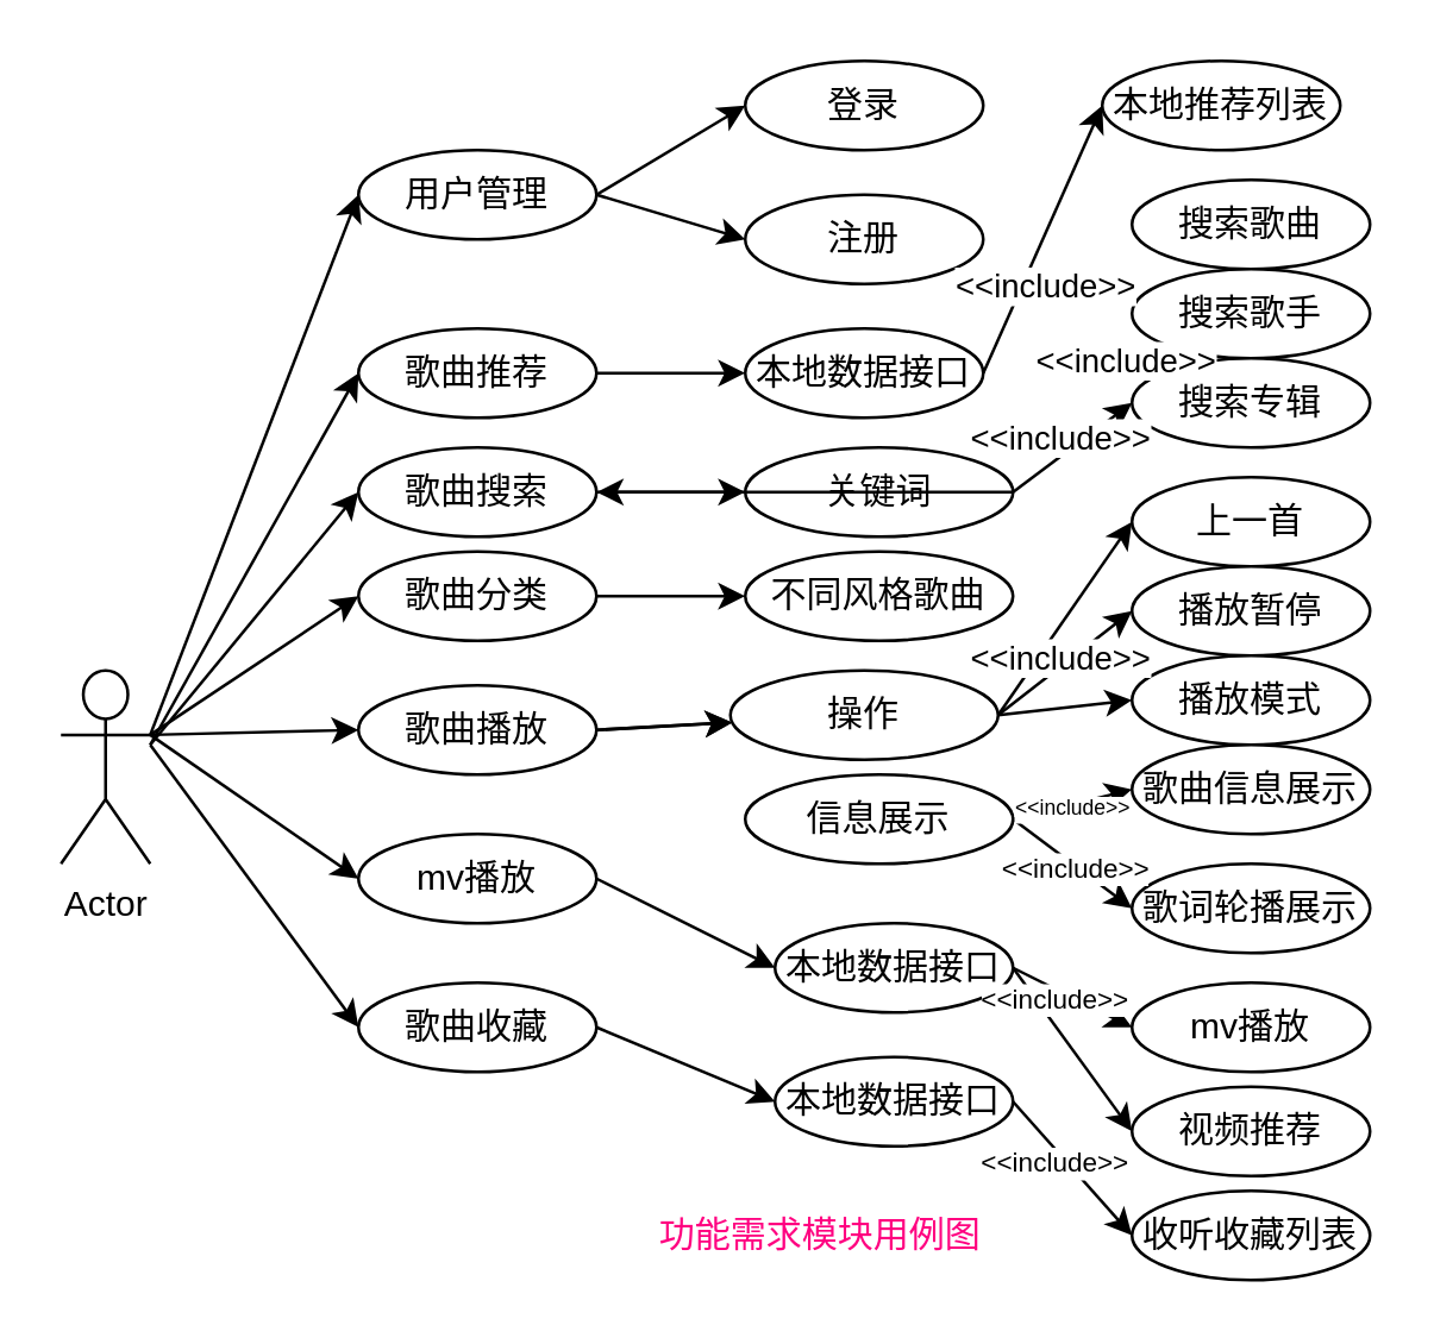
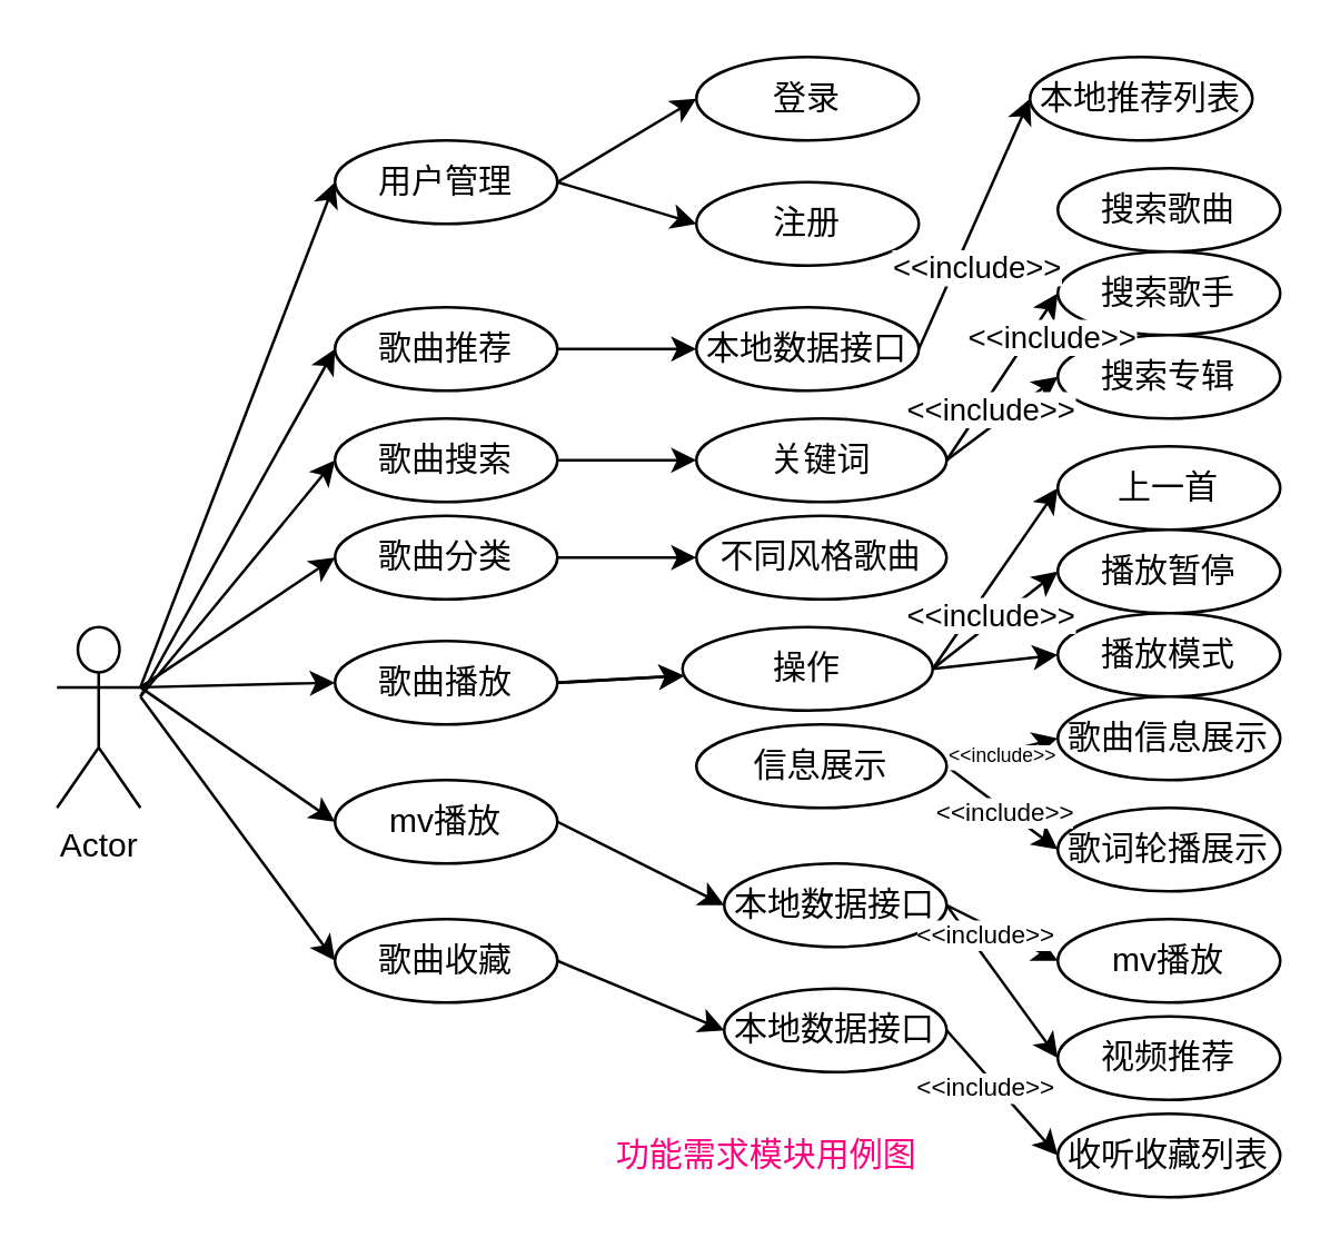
  <mxCell id="0" />
  <mxCell id="1" parent="0" />
  <mxCell id="2" value="Actor" style="shape=umlActor;verticalLabelPosition=bottom;verticalAlign=top;html=1;outlineConnect=0;strokeColor=#000000;" vertex="1" parent="1"><mxGeometry x="20" y="225" width="30" height="65" as="geometry" /></mxCell>
  <mxCell id="3" value="" style="endArrow=classic;html=1;strokeColor=#000000;entryX=0;entryY=0.5;entryDx=0;entryDy=0;exitX=1;exitY=0.333;exitDx=0;exitDy=0;exitPerimeter=0;" edge="1" parent="1" source="2" target="4"><mxGeometry width="50" height="50" relative="1" as="geometry"><mxPoint x="50" y="230" as="sourcePoint" /><mxPoint x="120" y="110" as="targetPoint" /></mxGeometry></mxCell>
  <mxCell id="4" value="&lt;font color=&quot;#000000&quot;&gt;用户管理&lt;/font&gt;" style="ellipse;whiteSpace=wrap;html=1;strokeColor=#000000;fillColor=#FFFFFF;" vertex="1" parent="1"><mxGeometry x="120" y="50" width="80" height="30" as="geometry" /></mxCell>
  <mxCell id="5" value="" style="endArrow=classic;html=1;strokeColor=#000000;entryX=0;entryY=0.5;entryDx=0;entryDy=0;exitX=1;exitY=0.5;exitDx=0;exitDy=0;" edge="1" parent="1" source="4" target="6"><mxGeometry width="50" height="50" relative="1" as="geometry"><mxPoint x="200" y="80" as="sourcePoint" /><mxPoint x="250" y="45" as="targetPoint" /></mxGeometry></mxCell>
  <mxCell id="6" value="&lt;font color=&quot;#000000&quot;&gt;登录&lt;/font&gt;" style="ellipse;whiteSpace=wrap;html=1;strokeColor=#000000;fillColor=#FFFFFF;" vertex="1" parent="1"><mxGeometry x="250" y="20" width="80" height="30" as="geometry" /></mxCell>
  <mxCell id="7" value="" style="endArrow=classic;html=1;strokeColor=#000000;exitX=1;exitY=0.5;exitDx=0;exitDy=0;entryX=0;entryY=0.5;entryDx=0;entryDy=0;" edge="1" parent="1" source="4" target="8"><mxGeometry width="50" height="50" relative="1" as="geometry"><mxPoint x="210" y="90" as="sourcePoint" /><mxPoint x="250" y="100" as="targetPoint" /></mxGeometry></mxCell>
  <mxCell id="8" value="&lt;font color=&quot;#000000&quot;&gt;注册&lt;/font&gt;" style="ellipse;whiteSpace=wrap;html=1;strokeColor=#000000;fillColor=#FFFFFF;" vertex="1" parent="1"><mxGeometry x="250" y="65" width="80" height="30" as="geometry" /></mxCell>
  <mxCell id="9" value="" style="endArrow=classic;html=1;strokeColor=#000000;entryX=0;entryY=0.5;entryDx=0;entryDy=0;" edge="1" parent="1" target="10"><mxGeometry width="50" height="50" relative="1" as="geometry"><mxPoint x="50" y="250" as="sourcePoint" /><mxPoint x="120" y="150" as="targetPoint" /></mxGeometry></mxCell>
  <mxCell id="10" value="&lt;font color=&quot;#000000&quot;&gt;歌曲推荐&lt;/font&gt;" style="ellipse;whiteSpace=wrap;html=1;strokeColor=#000000;fillColor=#FFFFFF;" vertex="1" parent="1"><mxGeometry x="120" y="110" width="80" height="30" as="geometry" /></mxCell>
  <mxCell id="11" value="" style="endArrow=classic;html=1;strokeColor=#000000;exitX=1;exitY=0.5;exitDx=0;exitDy=0;" edge="1" parent="1" source="10"><mxGeometry width="50" height="50" relative="1" as="geometry"><mxPoint x="200" y="120" as="sourcePoint" /><mxPoint x="250" y="125" as="targetPoint" /></mxGeometry></mxCell>
  <mxCell id="12" value="&lt;font color=&quot;#000000&quot;&gt;本地数据接口&lt;/font&gt;" style="ellipse;whiteSpace=wrap;html=1;strokeColor=#000000;fillColor=#FFFFFF;" vertex="1" parent="1"><mxGeometry x="250" y="110" width="80" height="30" as="geometry" /></mxCell>
  <mxCell id="13" value="" style="endArrow=classic;html=1;strokeColor=#000000;entryX=0;entryY=0.5;entryDx=0;entryDy=0;" edge="1" parent="1" target="14"><mxGeometry width="50" height="50" relative="1" as="geometry"><mxPoint x="50" y="250" as="sourcePoint" /><mxPoint x="120" y="200" as="targetPoint" /></mxGeometry></mxCell>
  <mxCell id="14" value="&lt;font color=&quot;#000000&quot;&gt;歌曲搜索&lt;/font&gt;" style="ellipse;whiteSpace=wrap;html=1;strokeColor=#000000;fillColor=#FFFFFF;" vertex="1" parent="1"><mxGeometry x="120" y="150" width="80" height="30" as="geometry" /></mxCell>
  <mxCell id="15" value="" style="endArrow=classic;html=1;strokeColor=#000000;exitX=1;exitY=0.5;exitDx=0;exitDy=0;" edge="1" parent="1" source="14"><mxGeometry width="50" height="50" relative="1" as="geometry"><mxPoint x="200" y="165" as="sourcePoint" /><mxPoint x="250" y="165" as="targetPoint" /></mxGeometry></mxCell>
  <mxCell id="16" value="&lt;font color=&quot;#000000&quot;&gt;关键词&lt;/font&gt;" style="ellipse;whiteSpace=wrap;html=1;strokeColor=#000000;fillColor=#FFFFFF;" vertex="1" parent="1"><mxGeometry x="250" y="150" width="90" height="30" as="geometry" /></mxCell>
  <mxCell id="17" value="&lt;font color=&quot;#000000&quot;&gt;搜索歌曲&lt;/font&gt;" style="ellipse;whiteSpace=wrap;html=1;strokeColor=#000000;fillColor=#FFFFFF;" vertex="1" parent="1"><mxGeometry x="380" y="60" width="80" height="30" as="geometry" /></mxCell>
- <mxCell id="18" value="" style="endArrow=classic;html=1;strokeColor=#000000;exitX=1;exitY=0.5;exitDx=0;exitDy=0;" edge="1" parent="1" target="14" source="16"><mxGeometry width="50" height="50" relative="1" as="geometry"><mxPoint x="340" y="220" as="sourcePoint" /><mxPoint x="380" y="195" as="targetPoint" /></mxGeometry></mxCell>
+ <mxCell id="18" value="" style="endArrow=classic;html=1;strokeColor=#000000;exitX=1;exitY=0.5;exitDx=0;exitDy=0;entryX=0;entryY=0.5;entryDx=0;entryDy=0;" edge="1" parent="1" target="19" source="16"><mxGeometry width="50" height="50" relative="1" as="geometry"><mxPoint x="340" y="220" as="sourcePoint" /><mxPoint x="380" y="195" as="targetPoint" /></mxGeometry></mxCell>
  <mxCell id="19" value="&lt;font color=&quot;#000000&quot;&gt;搜索歌手&lt;/font&gt;" style="ellipse;whiteSpace=wrap;html=1;strokeColor=#000000;fillColor=#FFFFFF;" vertex="1" parent="1"><mxGeometry x="380" y="90" width="80" height="30" as="geometry" /></mxCell>
  <mxCell id="20" value="" style="endArrow=classic;html=1;strokeColor=#000000;exitX=1;exitY=0.5;exitDx=0;exitDy=0;entryX=0;entryY=0.5;entryDx=0;entryDy=0;" edge="1" parent="1" target="21" source="16"><mxGeometry width="50" height="50" relative="1" as="geometry"><mxPoint x="340" y="247.5" as="sourcePoint" /><mxPoint x="380" y="222.5" as="targetPoint" /></mxGeometry></mxCell>
  <mxCell id="21" value="&lt;font color=&quot;#000000&quot;&gt;搜索专辑&lt;/font&gt;" style="ellipse;whiteSpace=wrap;html=1;strokeColor=#000000;fillColor=#FFFFFF;" vertex="1" parent="1"><mxGeometry x="380" y="120" width="80" height="30" as="geometry" /></mxCell>
  <mxCell id="22" value="" style="endArrow=classic;html=1;strokeColor=#000000;entryX=0;entryY=0.5;entryDx=0;entryDy=0;exitX=1;exitY=0.5;exitDx=0;exitDy=0;" edge="1" parent="1" target="24" source="12"><mxGeometry width="50" height="50" relative="1" as="geometry"><mxPoint x="330" y="140" as="sourcePoint" /><mxPoint x="370" y="115" as="targetPoint" /></mxGeometry></mxCell>
  <mxCell id="23" value="&amp;lt;&amp;lt;include&amp;gt;&amp;gt;" style="edgeLabel;html=1;align=center;verticalAlign=middle;resizable=0;points=[];fontColor=#000000;labelBackgroundColor=#FFFFFF;" vertex="1" connectable="0" parent="22"><mxGeometry x="-0.209" y="-2" relative="1" as="geometry"><mxPoint x="3" y="5" as="offset" /></mxGeometry></mxCell>
  <mxCell id="24" value="&lt;font color=&quot;#000000&quot;&gt;本地推荐列表&lt;/font&gt;" style="ellipse;whiteSpace=wrap;html=1;strokeColor=#000000;fillColor=#FFFFFF;" vertex="1" parent="1"><mxGeometry x="370" y="20" width="80" height="30" as="geometry" /></mxCell>
  <mxCell id="25" value="" style="endArrow=classic;html=1;strokeColor=#000000;entryX=0;entryY=0.5;entryDx=0;entryDy=0;exitX=1;exitY=0.333;exitDx=0;exitDy=0;exitPerimeter=0;" edge="1" parent="1" target="27" source="2"><mxGeometry width="50" height="50" relative="1" as="geometry"><mxPoint x="60" y="265" as="sourcePoint" /><mxPoint x="120" y="235" as="targetPoint" /></mxGeometry></mxCell>
  <mxCell id="26" value="" style="edgeStyle=none;html=1;fontColor=#000000;strokeColor=#000000;" edge="1" parent="1" source="27" target="28"><mxGeometry relative="1" as="geometry" /></mxCell>
  <mxCell id="27" value="&lt;font color=&quot;#000000&quot;&gt;歌曲分类&lt;/font&gt;" style="ellipse;whiteSpace=wrap;html=1;strokeColor=#000000;fillColor=#FFFFFF;" vertex="1" parent="1"><mxGeometry x="120" y="185" width="80" height="30" as="geometry" /></mxCell>
  <mxCell id="28" value="&lt;font color=&quot;#000000&quot;&gt;不同风格歌曲&lt;/font&gt;" style="ellipse;whiteSpace=wrap;html=1;strokeColor=#000000;fillColor=#FFFFFF;" vertex="1" parent="1"><mxGeometry x="250" y="185" width="90" height="30" as="geometry" /></mxCell>
  <mxCell id="29" value="" style="endArrow=classic;html=1;strokeColor=#000000;entryX=0;entryY=0.5;entryDx=0;entryDy=0;exitX=1;exitY=0.333;exitDx=0;exitDy=0;exitPerimeter=0;" edge="1" parent="1" source="2" target="30"><mxGeometry width="50" height="50" relative="1" as="geometry"><mxPoint x="60" y="230" as="sourcePoint" /><mxPoint x="120" y="260" as="targetPoint" /></mxGeometry></mxCell>
  <mxCell id="30" value="&lt;font color=&quot;#000000&quot;&gt;歌曲播放&lt;/font&gt;" style="ellipse;whiteSpace=wrap;html=1;strokeColor=#000000;fillColor=#FFFFFF;" vertex="1" parent="1"><mxGeometry x="120" y="230" width="80" height="30" as="geometry" /></mxCell>
  <mxCell id="31" value="" style="edgeStyle=none;html=1;fontColor=#000000;strokeColor=#000000;" edge="1" parent="1" target="32"><mxGeometry relative="1" as="geometry"><mxPoint x="200" y="245" as="sourcePoint" /></mxGeometry></mxCell>
  <mxCell id="32" value="&lt;font color=&quot;#000000&quot;&gt;操作&lt;/font&gt;" style="ellipse;whiteSpace=wrap;html=1;strokeColor=#000000;fillColor=#FFFFFF;" vertex="1" parent="1"><mxGeometry x="245" y="225" width="90" height="30" as="geometry" /></mxCell>
  <mxCell id="33" value="" style="endArrow=classic;html=1;strokeColor=#000000;exitX=1;exitY=0.5;exitDx=0;exitDy=0;entryX=0;entryY=0.5;entryDx=0;entryDy=0;" edge="1" parent="1" target="34" source="32"><mxGeometry width="50" height="50" relative="1" as="geometry"><mxPoint x="340" y="260" as="sourcePoint" /><mxPoint x="380" y="235" as="targetPoint" /></mxGeometry></mxCell>
  <mxCell id="34" value="&lt;font color=&quot;#000000&quot;&gt;上一首&lt;/font&gt;" style="ellipse;whiteSpace=wrap;html=1;strokeColor=#000000;fillColor=#FFFFFF;" vertex="1" parent="1"><mxGeometry x="380" y="160" width="80" height="30" as="geometry" /></mxCell>
  <mxCell id="35" value="" style="endArrow=classic;html=1;strokeColor=#000000;exitX=1;exitY=0.5;exitDx=0;exitDy=0;entryX=0;entryY=0.5;entryDx=0;entryDy=0;" edge="1" parent="1" target="36" source="32"><mxGeometry width="50" height="50" relative="1" as="geometry"><mxPoint x="340" y="260" as="sourcePoint" /><mxPoint x="380" y="275" as="targetPoint" /></mxGeometry></mxCell>
  <mxCell id="36" value="&lt;font color=&quot;#000000&quot;&gt;播放暂停&lt;/font&gt;" style="ellipse;whiteSpace=wrap;html=1;strokeColor=#000000;fillColor=#FFFFFF;" vertex="1" parent="1"><mxGeometry x="380" y="190" width="80" height="30" as="geometry" /></mxCell>
  <mxCell id="37" value="" style="endArrow=classic;html=1;strokeColor=#000000;exitX=1;exitY=0.5;exitDx=0;exitDy=0;entryX=0;entryY=0.5;entryDx=0;entryDy=0;" edge="1" parent="1" target="38" source="32"><mxGeometry width="50" height="50" relative="1" as="geometry"><mxPoint x="340" y="260" as="sourcePoint" /><mxPoint x="380" y="302.5" as="targetPoint" /></mxGeometry></mxCell>
  <mxCell id="38" value="&lt;font color=&quot;#000000&quot;&gt;播放模式&lt;/font&gt;" style="ellipse;whiteSpace=wrap;html=1;strokeColor=#000000;fillColor=#FFFFFF;" vertex="1" parent="1"><mxGeometry x="380" y="220" width="80" height="30" as="geometry" /></mxCell>
  <mxCell id="39" value="" style="edgeStyle=none;html=1;fontColor=#000000;strokeColor=#000000;exitX=1;exitY=0.5;exitDx=0;exitDy=0;" edge="1" parent="1" target="32" source="30"><mxGeometry relative="1" as="geometry"><mxPoint x="200" y="335" as="sourcePoint" /></mxGeometry></mxCell>
  <mxCell id="40" value="&lt;font color=&quot;#000000&quot;&gt;信息展示&lt;/font&gt;" style="ellipse;whiteSpace=wrap;html=1;strokeColor=#000000;fillColor=#FFFFFF;" vertex="1" parent="1"><mxGeometry x="250" y="260" width="90" height="30" as="geometry" /></mxCell>
  <mxCell id="41" value="" style="endArrow=classic;html=1;strokeColor=#000000;exitX=1;exitY=0.5;exitDx=0;exitDy=0;entryX=0;entryY=0.5;entryDx=0;entryDy=0;" edge="1" parent="1" target="42" source="40"><mxGeometry width="50" height="50" relative="1" as="geometry"><mxPoint x="340" y="350" as="sourcePoint" /><mxPoint x="380" y="325" as="targetPoint" /></mxGeometry></mxCell>
  <mxCell id="42" value="&lt;font color=&quot;#000000&quot;&gt;歌曲信息展示&lt;/font&gt;" style="ellipse;whiteSpace=wrap;html=1;strokeColor=#000000;fillColor=#FFFFFF;" vertex="1" parent="1"><mxGeometry x="380" y="250" width="80" height="30" as="geometry" /></mxCell>
  <mxCell id="43" value="" style="endArrow=classic;html=1;strokeColor=#000000;exitX=1;exitY=0.5;exitDx=0;exitDy=0;entryX=0;entryY=0.5;entryDx=0;entryDy=0;" edge="1" parent="1" target="44" source="40"><mxGeometry width="50" height="50" relative="1" as="geometry"><mxPoint x="340" y="350" as="sourcePoint" /><mxPoint x="380" y="370" as="targetPoint" /></mxGeometry></mxCell>
  <mxCell id="44" value="&lt;font color=&quot;#000000&quot;&gt;歌词轮播展示&lt;/font&gt;" style="ellipse;whiteSpace=wrap;html=1;strokeColor=#000000;fillColor=#FFFFFF;" vertex="1" parent="1"><mxGeometry x="380" y="290" width="80" height="30" as="geometry" /></mxCell>
  <mxCell id="45" value="" style="endArrow=classic;html=1;strokeColor=#000000;entryX=0;entryY=0.5;entryDx=0;entryDy=0;exitX=1;exitY=0.333;exitDx=0;exitDy=0;exitPerimeter=0;" edge="1" parent="1" target="46" source="2"><mxGeometry width="50" height="50" relative="1" as="geometry"><mxPoint x="50" y="296.667" as="sourcePoint" /><mxPoint x="120" y="310" as="targetPoint" /></mxGeometry></mxCell>
  <mxCell id="46" value="&lt;font color=&quot;#000000&quot;&gt;mv播放&lt;/font&gt;" style="ellipse;whiteSpace=wrap;html=1;strokeColor=#000000;fillColor=#FFFFFF;" vertex="1" parent="1"><mxGeometry x="120" y="280" width="80" height="30" as="geometry" /></mxCell>
  <mxCell id="47" value="" style="endArrow=classic;html=1;strokeColor=#000000;exitX=1;exitY=0.5;exitDx=0;exitDy=0;entryX=0;entryY=0.5;entryDx=0;entryDy=0;" edge="1" parent="1" source="46" target="48"><mxGeometry width="50" height="50" relative="1" as="geometry"><mxPoint x="210" y="335" as="sourcePoint" /><mxPoint x="260" y="335" as="targetPoint" /></mxGeometry></mxCell>
  <mxCell id="48" value="&lt;font color=&quot;#000000&quot;&gt;本地数据接口&lt;/font&gt;" style="ellipse;whiteSpace=wrap;html=1;strokeColor=#000000;fillColor=#FFFFFF;" vertex="1" parent="1"><mxGeometry x="260" y="310" width="80" height="30" as="geometry" /></mxCell>
  <mxCell id="49" value="" style="endArrow=classic;html=1;strokeColor=#000000;exitX=1;exitY=0.5;exitDx=0;exitDy=0;entryX=0;entryY=0.5;entryDx=0;entryDy=0;" edge="1" parent="1" target="50" source="48"><mxGeometry width="50" height="50" relative="1" as="geometry"><mxPoint x="340" y="345" as="sourcePoint" /><mxPoint x="380" y="410" as="targetPoint" /></mxGeometry></mxCell>
  <mxCell id="50" value="&lt;font color=&quot;#000000&quot;&gt;mv播放&lt;/font&gt;" style="ellipse;whiteSpace=wrap;html=1;strokeColor=#000000;fillColor=#FFFFFF;" vertex="1" parent="1"><mxGeometry x="380" y="330" width="80" height="30" as="geometry" /></mxCell>
  <mxCell id="51" value="" style="endArrow=classic;html=1;strokeColor=#000000;exitX=1;exitY=0.5;exitDx=0;exitDy=0;entryX=0;entryY=0.5;entryDx=0;entryDy=0;" edge="1" parent="1" target="52" source="48"><mxGeometry width="50" height="50" relative="1" as="geometry"><mxPoint x="340" y="385" as="sourcePoint" /><mxPoint x="380" y="445" as="targetPoint" /></mxGeometry></mxCell>
  <mxCell id="52" value="&lt;font color=&quot;#000000&quot;&gt;视频推荐&lt;/font&gt;" style="ellipse;whiteSpace=wrap;html=1;strokeColor=#000000;fillColor=#FFFFFF;" vertex="1" parent="1"><mxGeometry x="380" y="365" width="80" height="30" as="geometry" /></mxCell>
  <mxCell id="53" value="" style="endArrow=classic;html=1;strokeColor=#000000;entryX=0;entryY=0.5;entryDx=0;entryDy=0;" edge="1" parent="1" target="54"><mxGeometry width="50" height="50" relative="1" as="geometry"><mxPoint x="50" y="250" as="sourcePoint" /><mxPoint x="120" y="360" as="targetPoint" /></mxGeometry></mxCell>
  <mxCell id="54" value="&lt;font color=&quot;#000000&quot;&gt;歌曲收藏&lt;/font&gt;" style="ellipse;whiteSpace=wrap;html=1;strokeColor=#000000;fillColor=#FFFFFF;" vertex="1" parent="1"><mxGeometry x="120" y="330" width="80" height="30" as="geometry" /></mxCell>
  <mxCell id="55" value="" style="endArrow=classic;html=1;strokeColor=#000000;exitX=1;exitY=0.5;exitDx=0;exitDy=0;" edge="1" parent="1" source="54"><mxGeometry width="50" height="50" relative="1" as="geometry"><mxPoint x="200" y="330" as="sourcePoint" /><mxPoint x="260" y="370" as="targetPoint" /></mxGeometry></mxCell>
  <mxCell id="56" value="&lt;font color=&quot;#000000&quot;&gt;本地数据接口&lt;/font&gt;" style="ellipse;whiteSpace=wrap;html=1;strokeColor=#000000;fillColor=#FFFFFF;" vertex="1" parent="1"><mxGeometry x="260" y="355" width="80" height="30" as="geometry" /></mxCell>
  <mxCell id="57" value="" style="endArrow=classic;html=1;strokeColor=#000000;entryX=0;entryY=0.5;entryDx=0;entryDy=0;" edge="1" parent="1" target="58"><mxGeometry width="50" height="50" relative="1" as="geometry"><mxPoint x="340" y="370" as="sourcePoint" /><mxPoint x="380" y="480" as="targetPoint" /></mxGeometry></mxCell>
  <mxCell id="58" value="&lt;font color=&quot;#000000&quot;&gt;收听收藏列表&lt;/font&gt;" style="ellipse;whiteSpace=wrap;html=1;strokeColor=#000000;fillColor=#FFFFFF;" vertex="1" parent="1"><mxGeometry x="380" y="400" width="80" height="30" as="geometry" /></mxCell>
  <mxCell id="59" value="功能需求模块用例图" style="text;html=1;align=center;verticalAlign=middle;resizable=0;points=[];autosize=1;fontColor=#FF0080;" vertex="1" parent="1"><mxGeometry x="215" y="405" width="120" height="20" as="geometry" /></mxCell>
  <mxCell id="60" value="&amp;lt;&amp;lt;include&amp;gt;&amp;gt;" style="edgeLabel;html=1;align=center;verticalAlign=middle;resizable=0;points=[];fontColor=#000000;labelBackgroundColor=#FFFFFF;" vertex="1" connectable="0" parent="1"><mxGeometry x="355.997" y="146.004" as="geometry" /></mxCell>
  <mxCell id="61" value="&amp;lt;&amp;lt;include&amp;gt;&amp;gt;" style="edgeLabel;html=1;align=center;verticalAlign=middle;resizable=0;points=[];fontColor=#000000;labelBackgroundColor=#FFFFFF;" vertex="1" connectable="0" parent="1"><mxGeometry x="355.997" y="220.004" as="geometry" /></mxCell>
  <mxCell id="62" value="&amp;lt;&amp;lt;include&amp;gt;&amp;gt;" style="edgeLabel;html=1;align=center;verticalAlign=middle;resizable=0;points=[];fontColor=#000000;labelBackgroundColor=#FFFFFF;" vertex="1" connectable="0" parent="1"><mxGeometry x="377.667" y="120.174" as="geometry" /></mxCell>
  <mxCell id="63" value="&amp;lt;&amp;lt;include&amp;gt;&amp;gt;" style="edgeLabel;html=1;align=center;verticalAlign=middle;resizable=0;points=[];fontColor=#000000;labelBackgroundColor=#FFFFFF;spacing=2;fontSize=7;" vertex="1" connectable="0" parent="1"><mxGeometry x="359.997" y="271.004" as="geometry" /></mxCell>
  <mxCell id="64" value="&amp;lt;&amp;lt;include&amp;gt;&amp;gt;" style="edgeLabel;html=1;align=center;verticalAlign=middle;resizable=0;points=[];fontColor=#000000;labelBackgroundColor=#FFFFFF;spacing=2;fontSize=9;" vertex="1" connectable="0" parent="1"><mxGeometry x="369.997" y="281.004" as="geometry"><mxPoint x="-9" y="10" as="offset" /></mxGeometry></mxCell>
  <mxCell id="65" value="&amp;lt;&amp;lt;include&amp;gt;&amp;gt;" style="edgeLabel;html=1;align=center;verticalAlign=middle;resizable=0;points=[];fontColor=#000000;labelBackgroundColor=#FFFFFF;spacing=2;fontSize=9;" vertex="1" connectable="0" parent="1"><mxGeometry x="369.997" y="300.004" as="geometry"><mxPoint x="-16" y="35" as="offset" /></mxGeometry></mxCell>
  <mxCell id="66" value="&amp;lt;&amp;lt;include&amp;gt;&amp;gt;" style="edgeLabel;html=1;align=center;verticalAlign=middle;resizable=0;points=[];fontColor=#000000;labelBackgroundColor=#FFFFFF;spacing=2;fontSize=9;" vertex="1" connectable="0" parent="1"><mxGeometry x="369.997" y="355.004" as="geometry"><mxPoint x="-16" y="35" as="offset" /></mxGeometry></mxCell>
